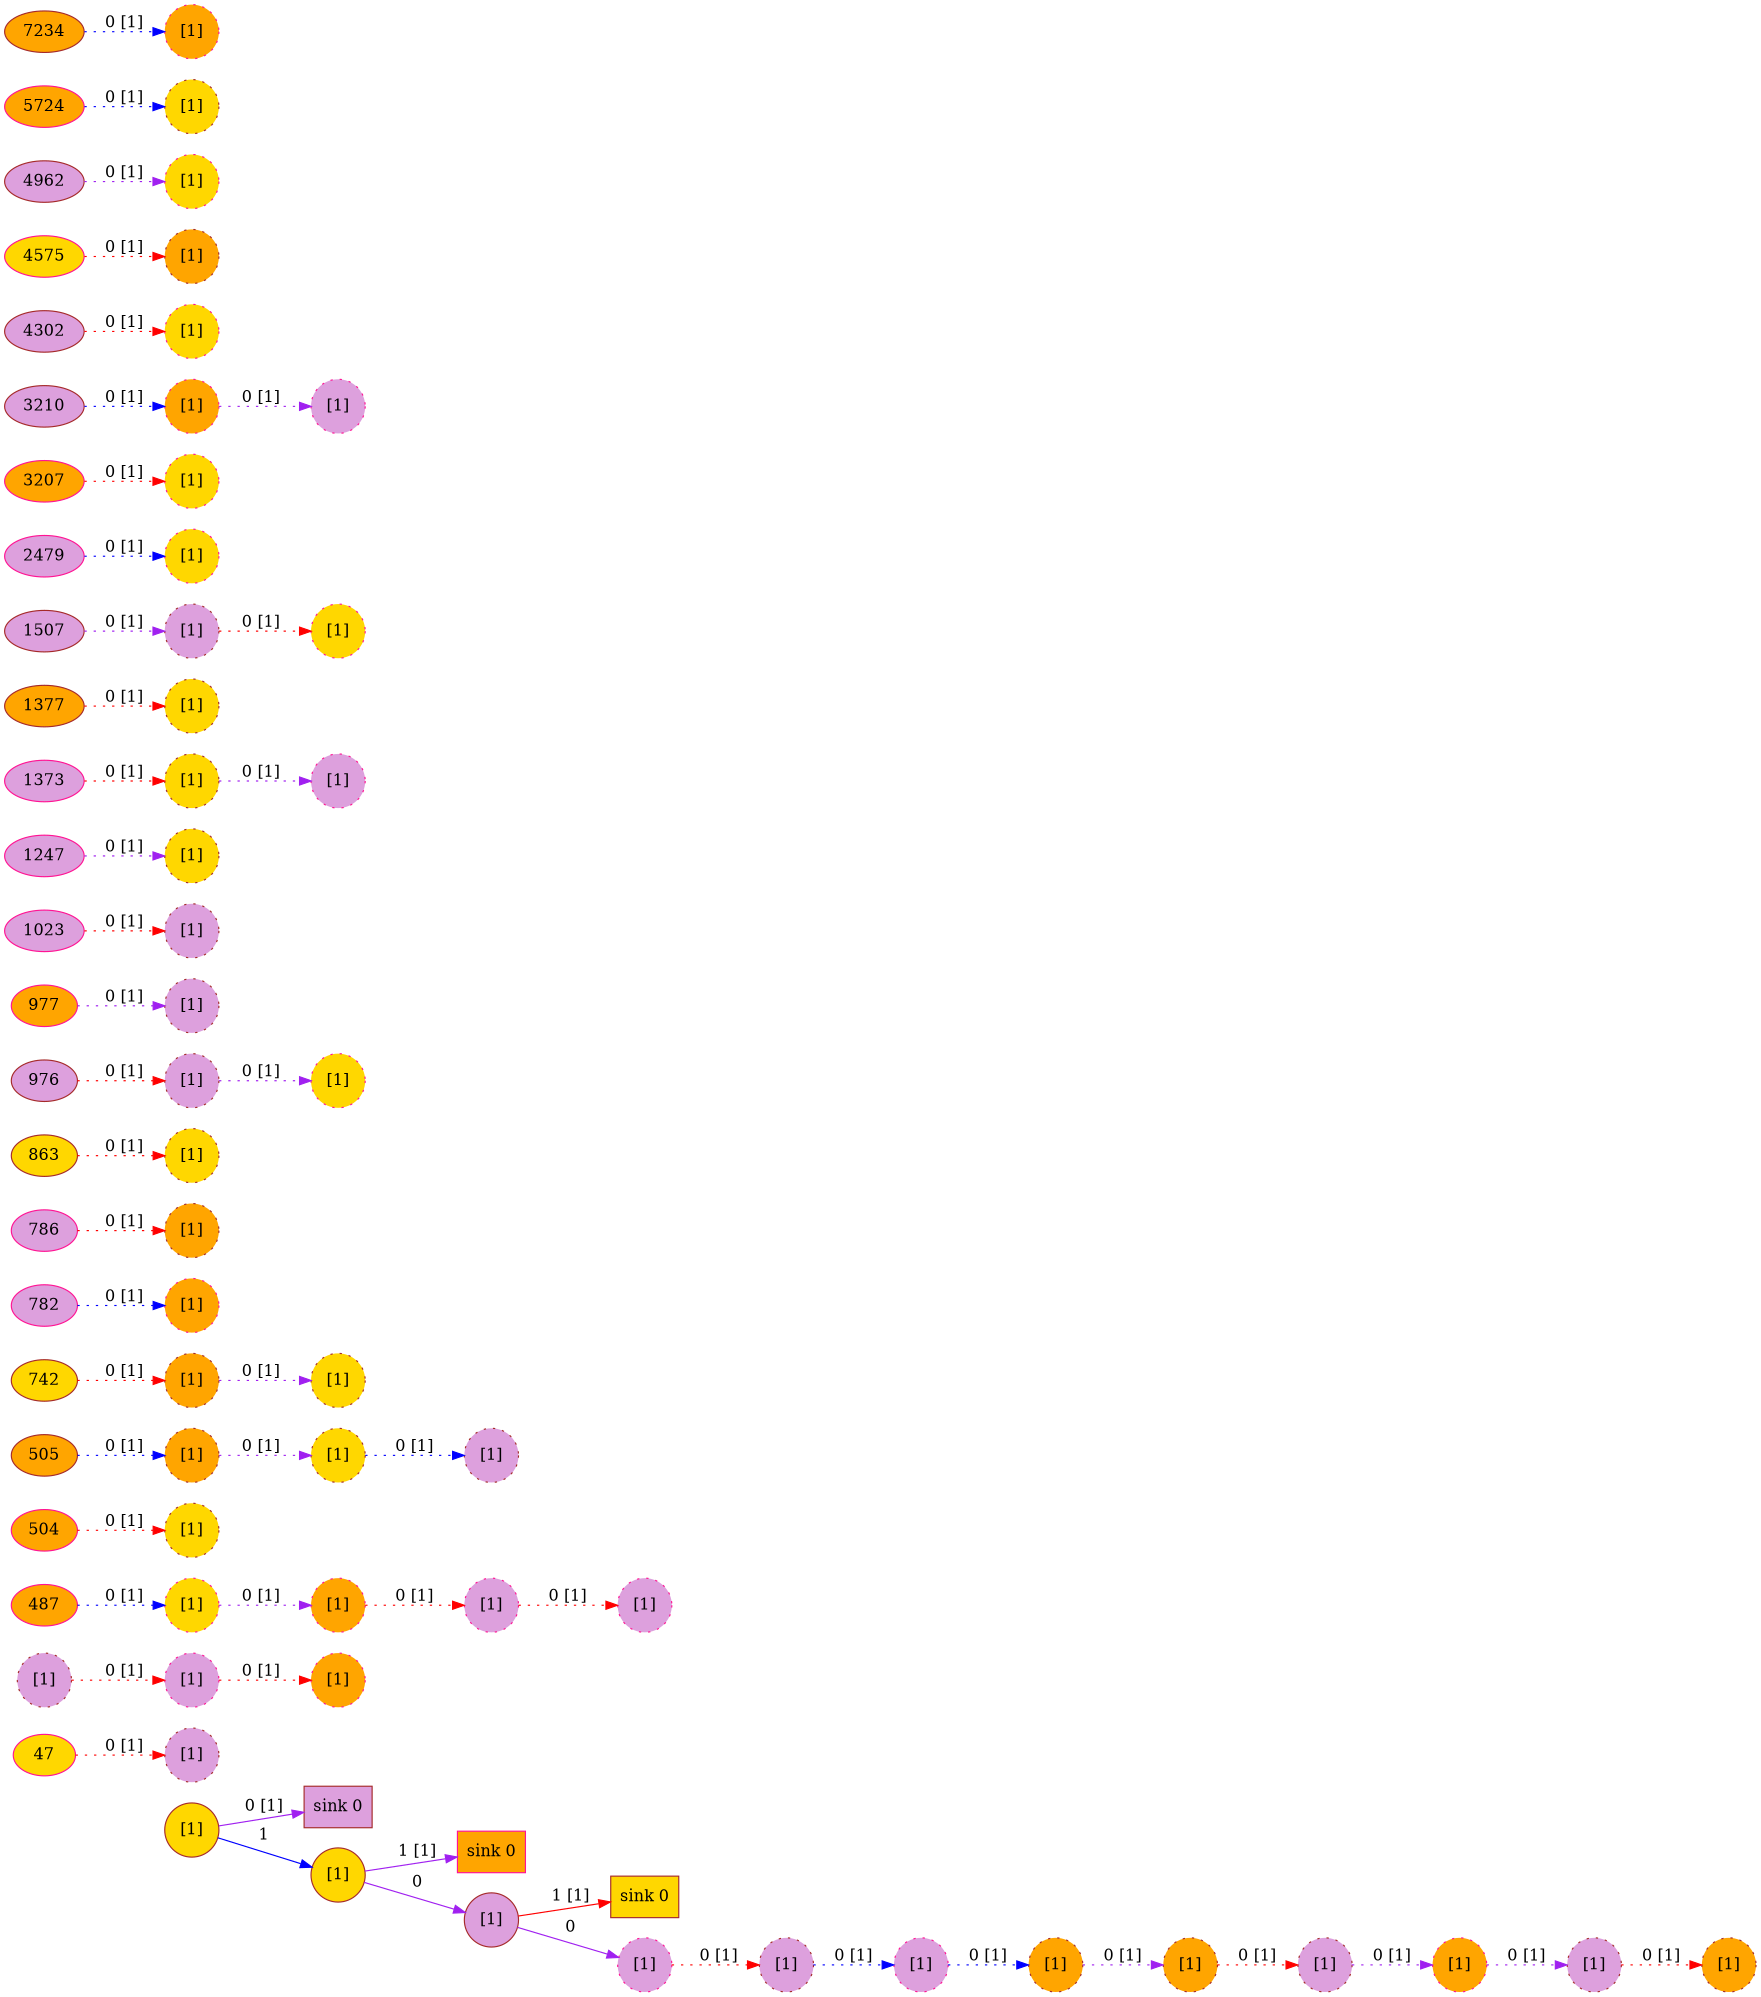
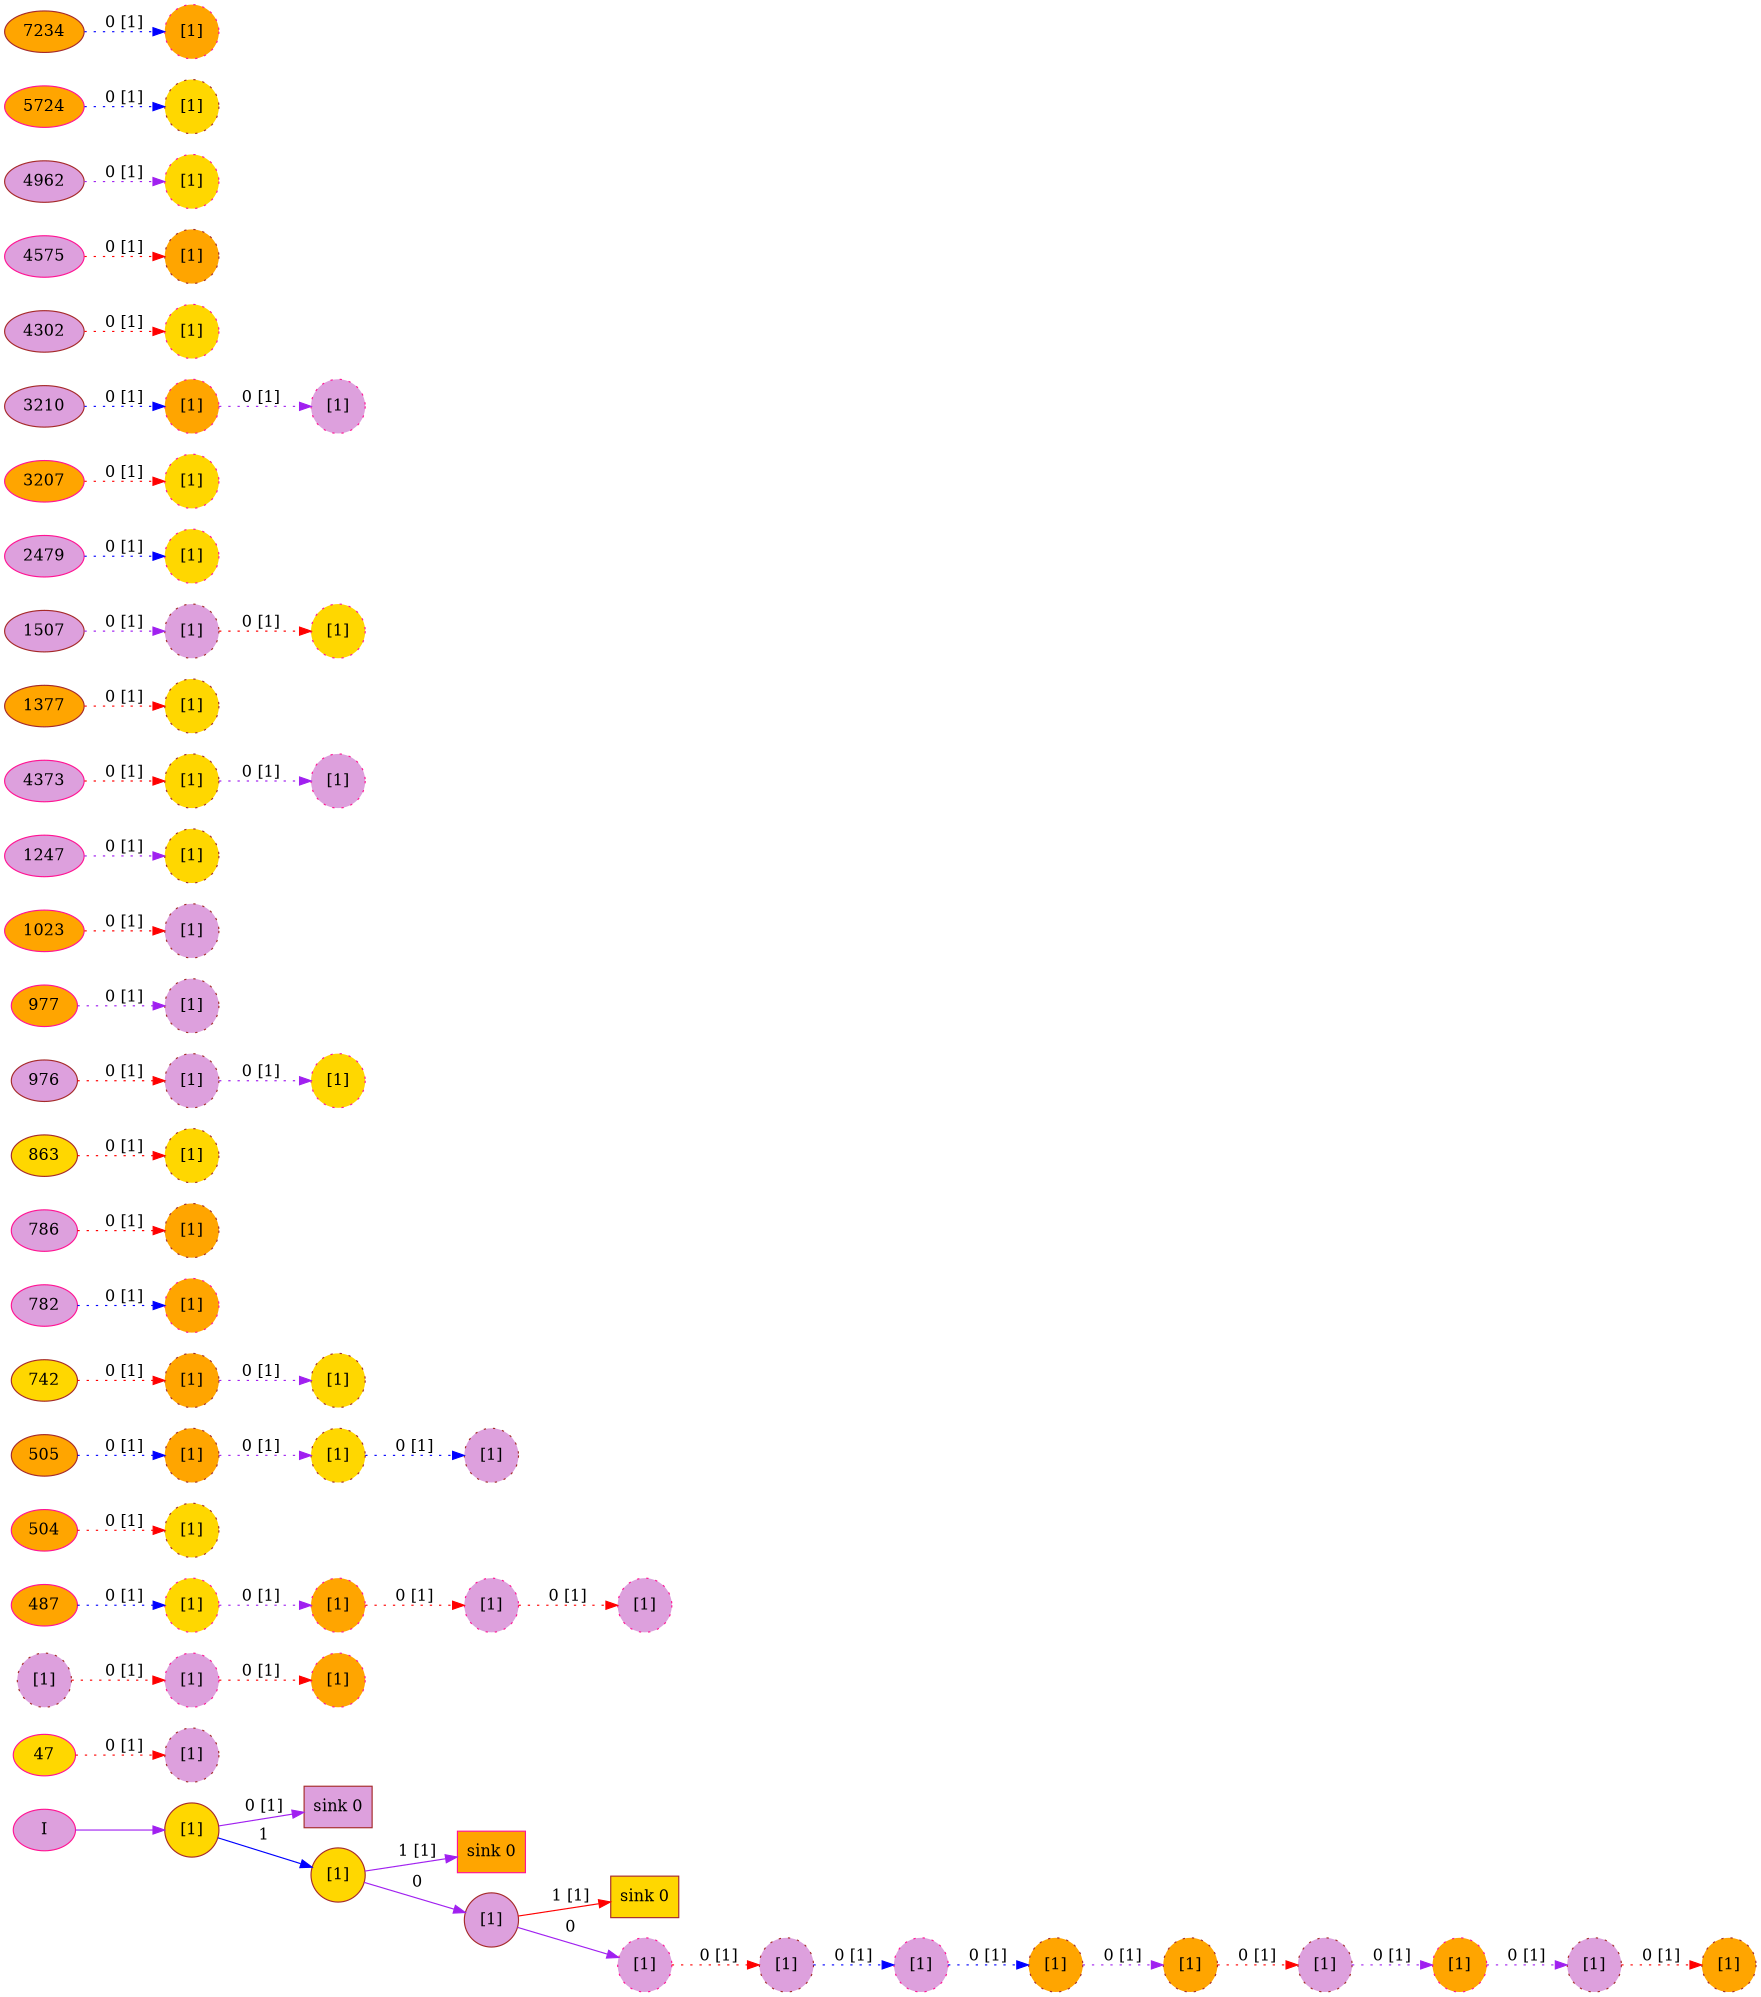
  digraph {
    rankdir=LR
    node [color=brown fillcolor=plum shape=circle style="dotted,filled"]
    edge [color=red style=dotted]
    n1 [fillcolor=gold label="[1]" style=filled]
    n2 [label="sink 0" shape=box style=filled]
    n3 [fillcolor=gold label="[1]" style=filled]
    n4 [color=deeppink fillcolor=orange label="sink 0" shape=box style=filled]
    n5 [label="[1]" style=filled]
+   I [color=deeppink style=filled shape=""]
    n7 [fillcolor=gold label="sink 0" shape=box style=filled]
    n8 [color=deeppink label="[1]"]
    n9 [label="[1]"]
    n10 [color=deeppink label="[1]"]
    n11 [fillcolor=orange label="[1]"]
    n12 [fillcolor=orange label="[1]"]
    n13 [label="[1]"]
    n14 [color=deeppink fillcolor=orange label="[1]"]
    n15 [label="[1]"]
    n16 [fillcolor=orange label="[1]"]
    n17 [label="[1]"]
    47 [color=deeppink fillcolor=gold style=filled shape=""]
    n19 [label="[1]"]
    n20 [color=deeppink label="[1]"]
    n21 [color=deeppink fillcolor=orange label="[1]"]
    n22 [color=deeppink fillcolor=gold label="[1]"]
    n23 [color=deeppink fillcolor=orange label="[1]"]
    487 [color=deeppink fillcolor=orange style=filled shape=""]
    n25 [color=deeppink label="[1]"]
    n26 [color=deeppink label="[1]"]
    n27 [fillcolor=gold label="[1]"]
    504 [color=deeppink fillcolor=orange style=filled shape=""]
    n29 [fillcolor=orange label="[1]"]
    n30 [fillcolor=gold label="[1]"]
    505 [fillcolor=orange style=filled shape=""]
    n32 [label="[1]"]
    n33 [fillcolor=orange label="[1]"]
    n34 [fillcolor=gold label="[1]"]
    742 [fillcolor=gold style=filled shape=""]
    n36 [color=deeppink fillcolor=orange label="[1]"]
    782 [color=deeppink style=filled shape=""]
    n38 [fillcolor=orange label="[1]"]
    786 [color=deeppink style=filled shape=""]
    n40 [fillcolor=gold label="[1]"]
    863 [fillcolor=gold style=filled shape=""]
    n42 [label="[1]"]
    n43 [color=deeppink fillcolor=gold label="[1]"]
    976 [style=filled shape=""]
    n45 [label="[1]"]
    977 [color=deeppink fillcolor=orange style=filled shape=""]
    n47 [label="[1]"]
-   1023 [color=deeppink style=filled shape=""]
+   1023 [color=deeppink fillcolor=orange style=filled shape=""]
    n49 [fillcolor=gold label="[1]"]
    1247 [color=deeppink style=filled shape=""]
    n51 [fillcolor=gold label="[1]"]
    n52 [color=deeppink label="[1]"]
-   1373 [color=deeppink style=filled shape=""]
+   1373 [color=deeppink style=filled label=4373 shape=""]
    n54 [fillcolor=gold label="[1]"]
    1377 [fillcolor=orange style=filled shape=""]
    n56 [label="[1]"]
    n57 [color=deeppink fillcolor=gold label="[1]"]
    1507 [style=filled shape=""]
    n59 [color=deeppink fillcolor=gold label="[1]"]
    2479 [color=deeppink style=filled shape=""]
    n61 [color=deeppink fillcolor=gold label="[1]"]
    3207 [color=deeppink fillcolor=orange style=filled shape=""]
    n63 [color=deeppink fillcolor=orange label="[1]"]
    n64 [color=deeppink label="[1]"]
    3210 [style=filled shape=""]
    n66 [color=deeppink fillcolor=gold label="[1]"]
    4302 [style=filled shape=""]
    n68 [fillcolor=orange label="[1]"]
-   4575 [color=deeppink fillcolor=gold style=filled shape=""]
+   4575 [color=deeppink style=filled shape=""]
    n70 [color=deeppink fillcolor=gold label="[1]"]
    4962 [style=filled shape=""]
    n72 [fillcolor=gold label="[1]"]
    5724 [color=deeppink fillcolor=orange style=filled shape=""]
    n74 [color=deeppink fillcolor=orange label="[1]"]
    7234 [fillcolor=orange style=filled shape=""]
    n1 -> n2 [color=purple label=" 0 [1]" style=""]
    n1 -> n3 [color=blue label=" 1" style=""]
    n3 -> n4 [color=purple label=" 1 [1]" style=""]
    n3 -> n5 [color=purple label=" 0" style=""]
    n5 -> n7 [label=" 1 [1]" style=""]
    n5 -> n8 [color=purple label=" 0" style=""]
+   I -> n1 [color=purple style=""]
    n8 -> n9 [label="0 [1]"]
    n9 -> n10 [color=blue label="0 [1]"]
    n10 -> n11 [color=blue label="0 [1]"]
    n11 -> n12 [color=purple label="0 [1]"]
    n12 -> n13 [label="0 [1]"]
    n13 -> n14 [color=purple label="0 [1]"]
    n14 -> n15 [color=purple label="0 [1]"]
    n15 -> n16 [label="0 [1]"]
    47 -> n17 [label="0 [1]"]
    n19 -> n20 [label="0 [1]"]
    n20 -> n21 [label="0 [1]"]
    n22 -> n23 [color=purple label="0 [1]"]
    n23 -> n25 [label="0 [1]"]
    487 -> n22 [color=blue label="0 [1]"]
    n25 -> n26 [label="0 [1]"]
    504 -> n27 [label="0 [1]"]
    n29 -> n30 [color=purple label="0 [1]"]
    n30 -> n32 [color=blue label="0 [1]"]
    505 -> n29 [color=blue label="0 [1]"]
    n33 -> n34 [color=purple label="0 [1]"]
    742 -> n33 [label="0 [1]"]
    782 -> n36 [color=blue label="0 [1]"]
    786 -> n38 [label="0 [1]"]
    863 -> n40 [label="0 [1]"]
    n42 -> n43 [color=purple label="0 [1]"]
    976 -> n42 [label="0 [1]"]
    977 -> n45 [color=purple label="0 [1]"]
    1023 -> n47 [label="0 [1]"]
    1247 -> n49 [color=purple label="0 [1]"]
    n51 -> n52 [color=purple label="0 [1]"]
    1373 -> n51 [label="0 [1]"]
    1377 -> n54 [label="0 [1]"]
    n56 -> n57 [label="0 [1]"]
    1507 -> n56 [color=purple label="0 [1]"]
    2479 -> n59 [color=blue label="0 [1]"]
    3207 -> n61 [label="0 [1]"]
    n63 -> n64 [color=purple label="0 [1]"]
    3210 -> n63 [color=blue label="0 [1]"]
    4302 -> n66 [label="0 [1]"]
    4575 -> n68 [label="0 [1]"]
    4962 -> n70 [color=purple label="0 [1]"]
    5724 -> n72 [color=blue label="0 [1]"]
    7234 -> n74 [color=blue label="0 [1]"]
  }
